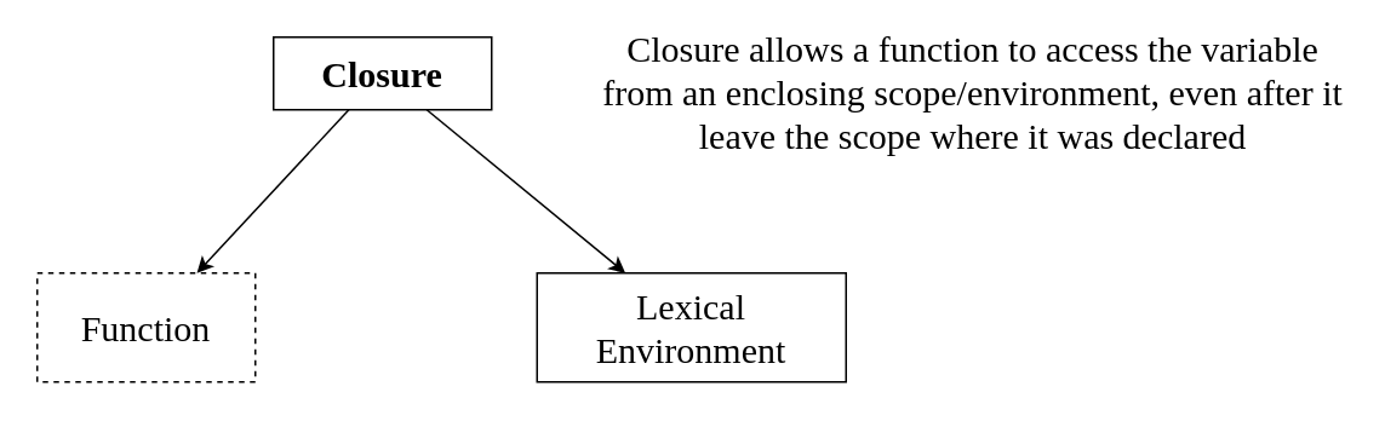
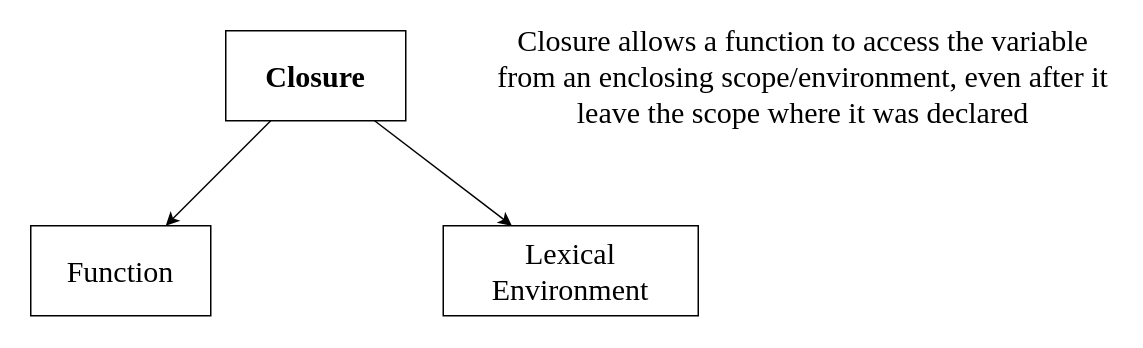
  <mxCell id="0" />
  <mxCell id="1" parent="0" />
- <mxCell id="2" value="Function" style="rounded=0;whiteSpace=wrap;html=1;fontFamily=Comfortaa;fontSource=https%3A%2F%2Ffonts.googleapis.com%2Fcss%3Ffamily%3DComfortaa;fontSize=20;dashed=1;" vertex="1" parent="1"><mxGeometry x="20" y="150" width="120" height="60" as="geometry" /></mxCell>
+ <mxCell id="2" value="Function" style="rounded=0;whiteSpace=wrap;html=1;fontFamily=Comfortaa;fontSource=https%3A%2F%2Ffonts.googleapis.com%2Fcss%3Ffamily%3DComfortaa;fontSize=20;" vertex="1" parent="1"><mxGeometry x="20" y="150" width="120" height="60" as="geometry" /></mxCell>
  <mxCell id="3" value="Lexical Environment" style="rounded=0;whiteSpace=wrap;html=1;fontFamily=Comfortaa;fontSource=https%3A%2F%2Ffonts.googleapis.com%2Fcss%3Ffamily%3DComfortaa;fontSize=20;" vertex="1" parent="1"><mxGeometry x="295" y="150" width="170" height="60" as="geometry" /></mxCell>
  <mxCell id="4" style="rounded=0;orthogonalLoop=1;jettySize=auto;html=1;fontFamily=Comfortaa;fontSource=https%3A%2F%2Ffonts.googleapis.com%2Fcss%3Ffamily%3DComfortaa;fontSize=20;" edge="1" parent="1" source="6" target="2"><mxGeometry relative="1" as="geometry" /></mxCell>
  <mxCell id="5" style="rounded=0;orthogonalLoop=1;jettySize=auto;html=1;fontFamily=Comfortaa;fontSource=https%3A%2F%2Ffonts.googleapis.com%2Fcss%3Ffamily%3DComfortaa;fontSize=20;" edge="1" parent="1" source="6" target="3"><mxGeometry relative="1" as="geometry" /></mxCell>
- <mxCell id="6" value="Closure" style="rounded=0;whiteSpace=wrap;html=1;fontFamily=Comfortaa;fontSource=https%3A%2F%2Ffonts.googleapis.com%2Fcss%3Ffamily%3DComfortaa;fontSize=20;fontStyle=1" vertex="1" parent="1"><mxGeometry x="150" y="20" width="120" height="40" as="geometry" /></mxCell>
+ <mxCell id="6" value="Closure" style="rounded=0;whiteSpace=wrap;html=1;fontFamily=Comfortaa;fontSource=https%3A%2F%2Ffonts.googleapis.com%2Fcss%3Ffamily%3DComfortaa;fontSize=20;fontStyle=1" vertex="1" parent="1"><mxGeometry x="150" y="20" width="120" height="60" as="geometry" /></mxCell>
  <mxCell id="7" value="Closure allows a function to access the variable from an enclosing scope/environment, even after it leave the scope where it was declared" style="text;html=1;strokeColor=none;fillColor=none;align=center;verticalAlign=middle;whiteSpace=wrap;rounded=0;fontFamily=Comfortaa;fontSource=https%3A%2F%2Ffonts.googleapis.com%2Fcss%3Ffamily%3DComfortaa;fontSize=20;" vertex="1" parent="1"><mxGeometry x="330" y="35" width="410" height="30" as="geometry" /></mxCell>
